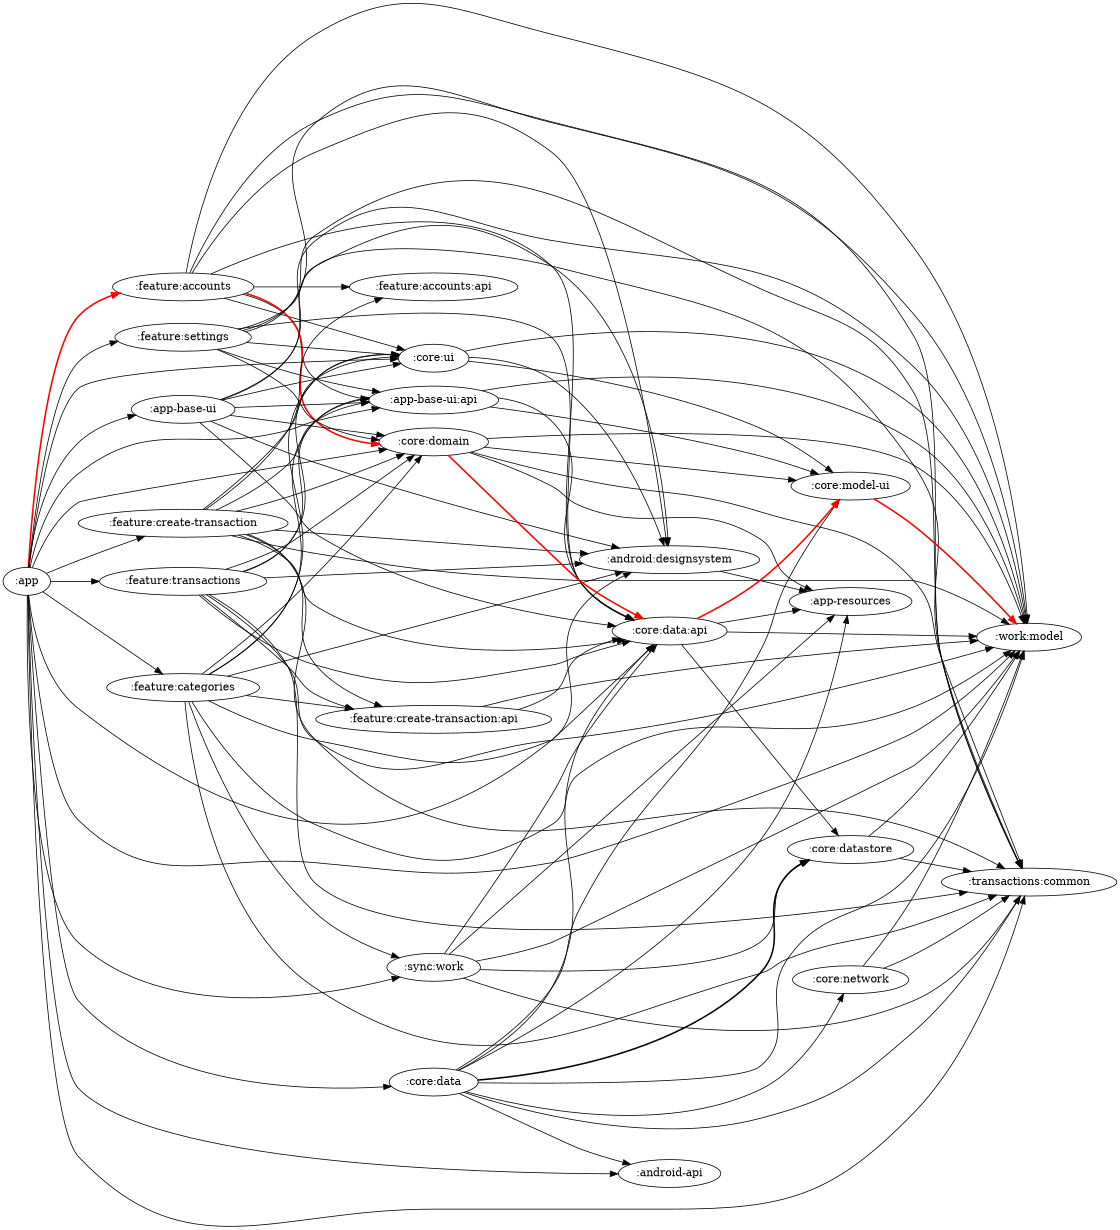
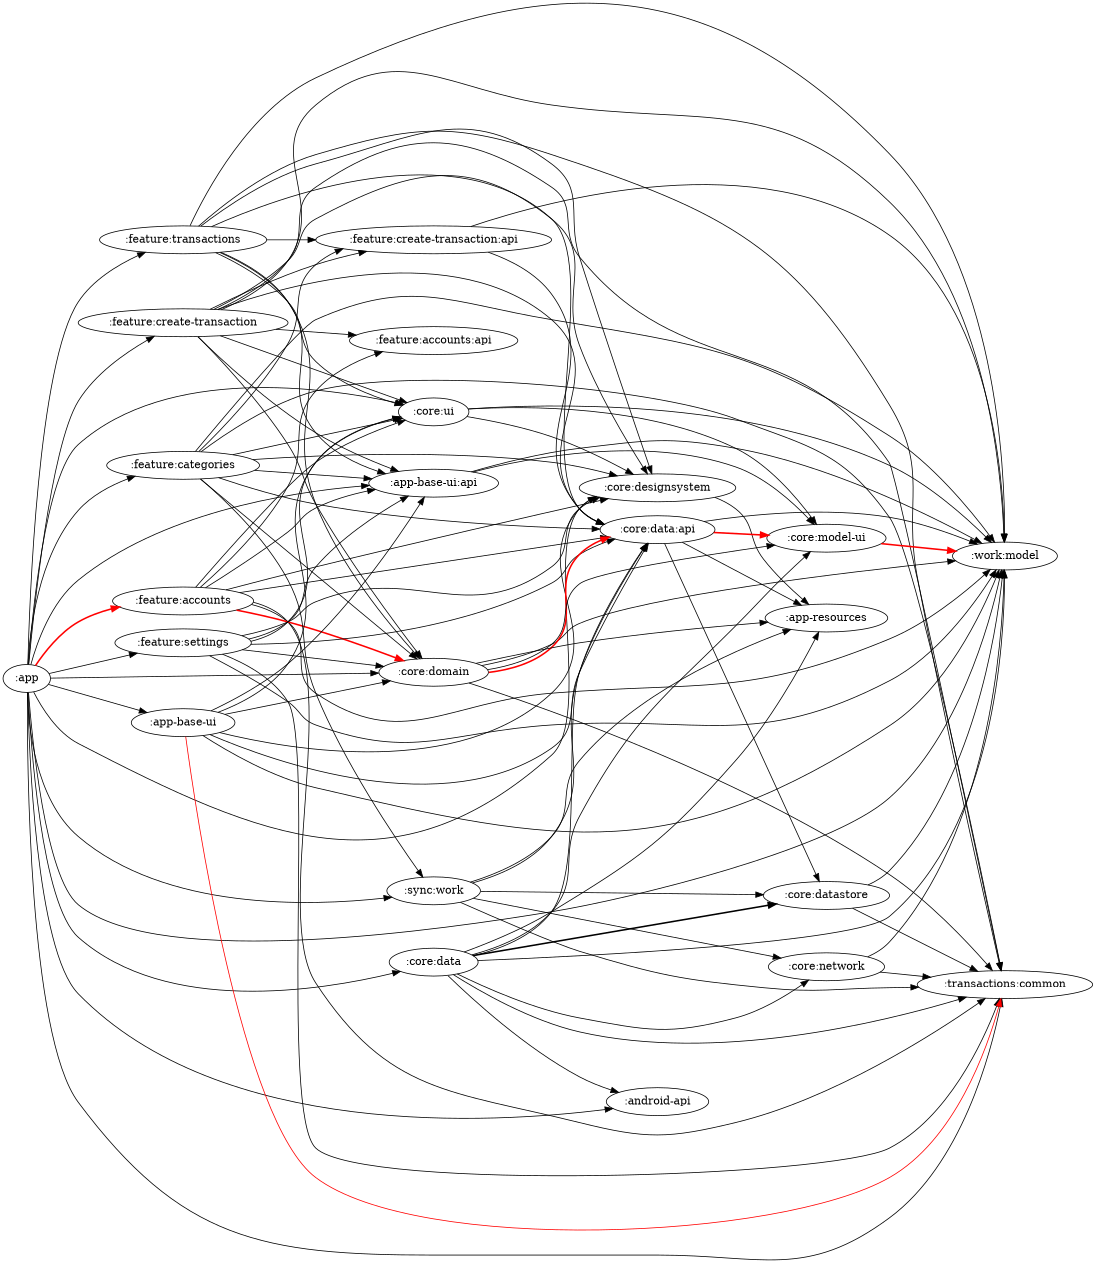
  digraph {
    rankdir=LR
    ":app"
    ":feature:accounts"
    ":feature:transactions"
    ":feature:categories"
    ":feature:settings"
    ":feature:create-transaction"
    ":android-api"
    ":app-base-ui"
    ":app-base-ui:api"
    n10 [label=":transactions:common"]
    ":core:data"
    n12 [label=":work:model"]
-   ":core:designsystem" [label=":android:designsystem"]
+   ":core:designsystem"
    ":core:ui"
    ":core:domain"
    ":sync:work"
    ":feature:accounts:api"
    ":core:data:api"
    ":feature:create-transaction:api"
    ":core:model-ui"
    ":app-resources"
    ":core:datastore"
    ":core:network"
    ":app" -> ":feature:accounts" [color=red style=bold]
    ":app" -> ":feature:transactions"
    ":app" -> ":feature:categories"
    ":app" -> ":feature:settings"
    ":app" -> ":feature:create-transaction"
    ":app" -> ":android-api"
    ":app" -> ":app-base-ui"
    ":app" -> ":app-base-ui:api"
    ":app" -> n10
    ":app" -> ":core:data"
    ":app" -> n12
    ":app" -> ":core:designsystem"
    ":app" -> ":core:ui"
    ":app" -> ":core:domain"
    ":app" -> ":sync:work"
    ":feature:accounts" -> ":app-base-ui:api"
    ":feature:accounts" -> n10
    ":feature:accounts" -> n12
    ":feature:accounts" -> ":core:designsystem"
    ":feature:accounts" -> ":core:ui"
    ":feature:accounts" -> ":core:domain" [color=red style=bold]
    ":feature:accounts" -> ":feature:accounts:api"
    ":feature:accounts" -> ":core:data:api"
    ":feature:transactions" -> ":app-base-ui:api"
    ":feature:transactions" -> n10
    ":feature:transactions" -> n12
    ":feature:transactions" -> ":core:designsystem"
    ":feature:transactions" -> ":core:ui"
    ":feature:transactions" -> ":core:domain"
    ":feature:transactions" -> ":core:data:api"
    ":feature:transactions" -> ":feature:create-transaction:api"
    ":feature:categories" -> ":app-base-ui:api"
    ":feature:categories" -> n10
    ":feature:categories" -> n12
    ":feature:categories" -> ":core:designsystem"
    ":feature:categories" -> ":core:ui"
    ":feature:categories" -> ":core:domain"
    ":feature:categories" -> ":sync:work"
    ":feature:categories" -> ":core:data:api"
    ":feature:categories" -> ":feature:create-transaction:api"
    ":feature:settings" -> ":app-base-ui:api"
    ":feature:settings" -> n10
    ":feature:settings" -> n12
    ":feature:settings" -> ":core:designsystem"
    ":feature:settings" -> ":core:ui"
    ":feature:settings" -> ":core:domain"
    ":feature:settings" -> ":core:data:api"
    ":feature:create-transaction" -> ":app-base-ui:api"
    ":feature:create-transaction" -> n10
    ":feature:create-transaction" -> n12
    ":feature:create-transaction" -> ":core:designsystem"
    ":feature:create-transaction" -> ":core:ui"
    ":feature:create-transaction" -> ":core:domain"
    ":feature:create-transaction" -> ":feature:accounts:api"
    ":feature:create-transaction" -> ":core:data:api"
    ":feature:create-transaction" -> ":feature:create-transaction:api"
    ":app-base-ui" -> ":app-base-ui:api"
-   ":app-base-ui" -> n10
+   ":app-base-ui" -> n10 [color=red]
    ":app-base-ui" -> n12
    ":app-base-ui" -> ":core:designsystem"
    ":app-base-ui" -> ":core:ui"
    ":app-base-ui" -> ":core:domain"
    ":app-base-ui" -> ":core:data:api"
    ":app-base-ui:api" -> n12
-   ":app-base-ui:api" -> ":core:data:api"
    ":app-base-ui:api" -> ":core:model-ui"
    ":core:data" -> ":android-api"
    ":core:data" -> n10
    ":core:data" -> n12
    ":core:data" -> ":core:data:api"
    ":core:data" -> ":core:model-ui"
    ":core:data" -> ":app-resources"
    ":core:data" -> ":core:datastore" [style=bold]
    ":core:data" -> ":core:network"
    ":core:designsystem" -> ":app-resources"
    ":core:ui" -> n12
    ":core:ui" -> ":core:designsystem"
    ":core:ui" -> ":core:model-ui"
    ":core:domain" -> n10
    ":core:domain" -> n12
    ":core:domain" -> ":core:data:api" [color=red style=bold]
    ":core:domain" -> ":core:model-ui"
    ":core:domain" -> ":app-resources"
    ":sync:work" -> n10
-   ":sync:work" -> n12
+   ":sync:work" -> ":core:network"
    ":sync:work" -> ":core:data:api"
    ":sync:work" -> ":app-resources"
    ":sync:work" -> ":core:datastore"
    ":core:data:api" -> n12
    ":core:data:api" -> ":core:model-ui" [color=red style=bold]
    ":core:data:api" -> ":app-resources"
    ":core:data:api" -> ":core:datastore"
    ":feature:create-transaction:api" -> n12
    ":feature:create-transaction:api" -> ":core:data:api"
    ":core:model-ui" -> n12 [color=red style=bold]
    ":core:datastore" -> n10
    ":core:datastore" -> n12
    ":core:network" -> n10
    ":core:network" -> n12
  }
